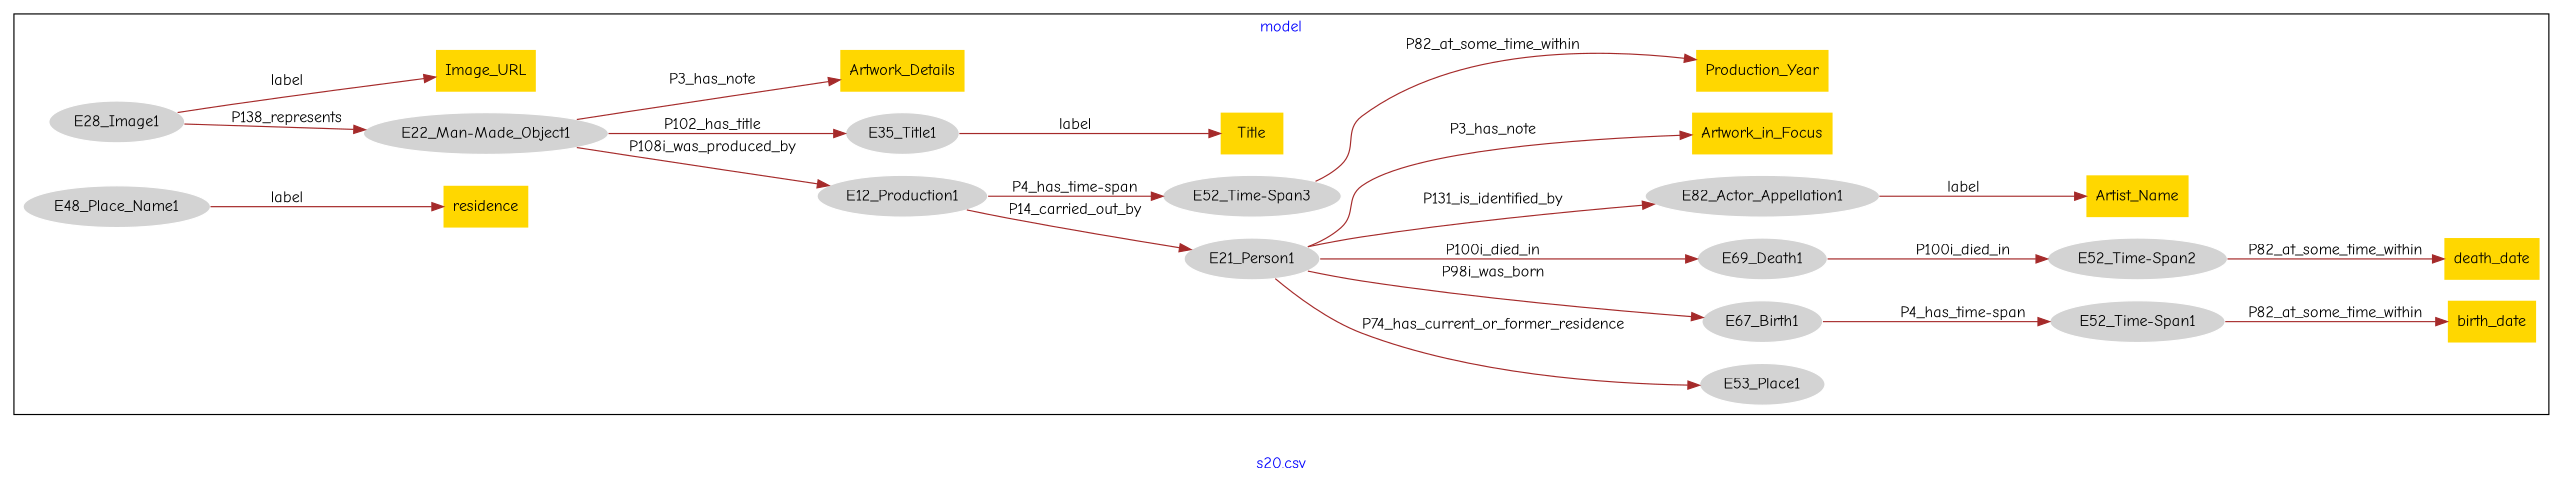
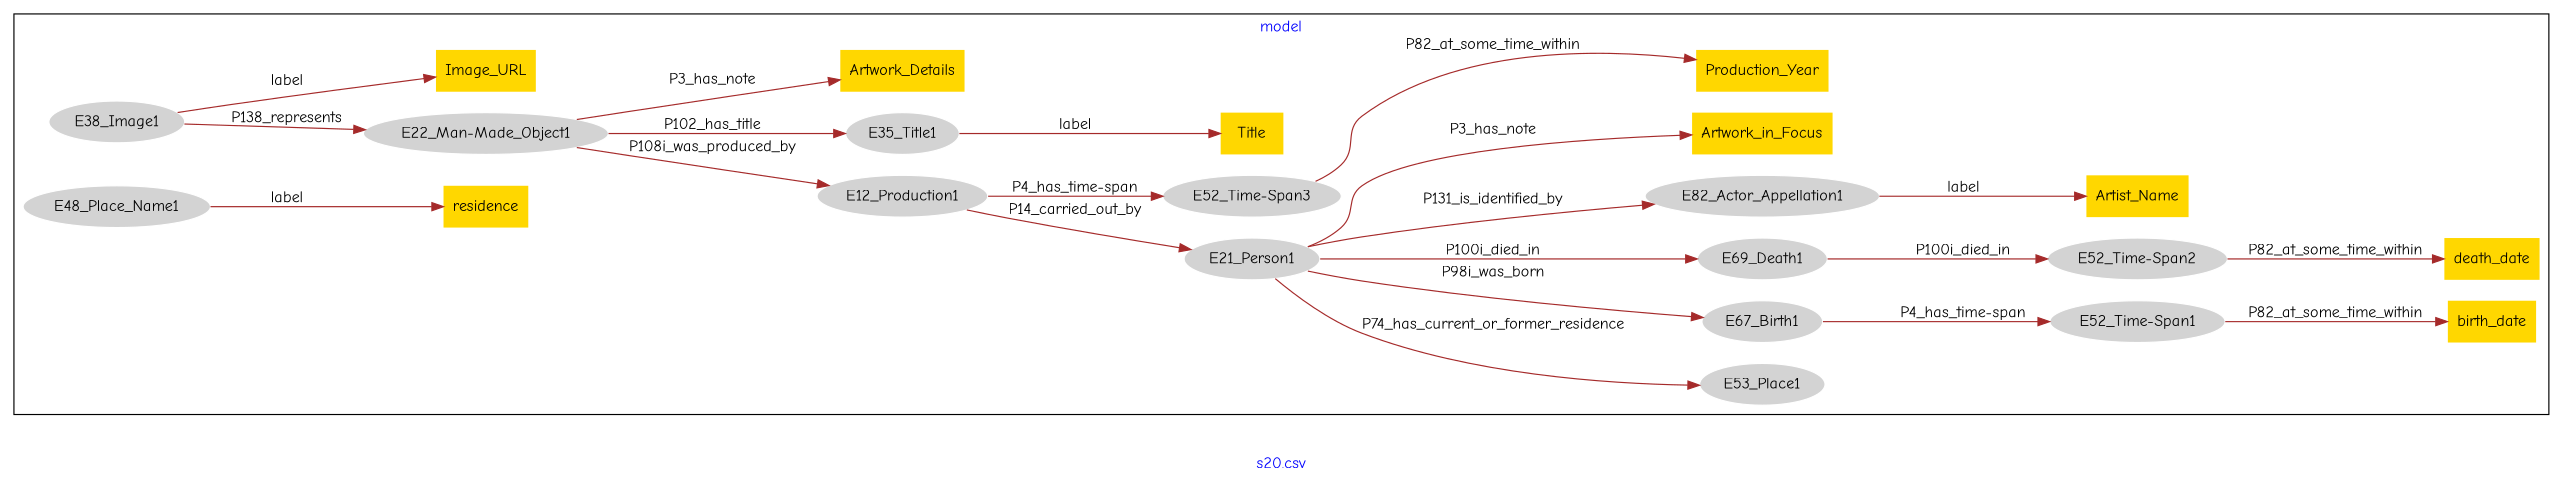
  digraph {
    fontcolor=blue
    fontname="Comic Neue"
    label="s20.csv"
    rankdir=LR
    remincross=true
    node [color=white fillcolor=lightgray fontname="Comic Neue" style=filled]
    edge [color=brown fontcolor=black fontname="Comic Neue"]
    n1 [label=E12_Production1]
    n2 [label=E21_Person1]
    n3 [label="E52_Time-Span3"]
    n4 [label=E53_Place1]
    n5 [label=E67_Birth1]
    n6 [label=E69_Death1]
    n7 [label=E82_Actor_Appellation1]
    n8 [label="E22_Man-Made_Object1"]
    n9 [label=E35_Title1]
-   n10 [label=E28_Image1]
+   n10 [label=E38_Image1]
    n11 [label=E48_Place_Name1]
    n12 [label="E52_Time-Span1"]
    n13 [label="E52_Time-Span2"]
    n14 [fillcolor=gold label=Production_Year shape=plaintext color=""]
    n15 [fillcolor=gold label=Title shape=plaintext color=""]
    n16 [fillcolor=gold label=death_date shape=plaintext color=""]
    n17 [fillcolor=gold label=birth_date shape=plaintext color=""]
    n18 [fillcolor=gold label=Image_URL shape=plaintext color=""]
    n19 [fillcolor=gold label=Artwork_in_Focus shape=plaintext color=""]
    n20 [fillcolor=gold label=Artwork_Details shape=plaintext color=""]
    n21 [fillcolor=gold label=residence shape=plaintext color=""]
    n22 [fillcolor=gold label=Artist_Name shape=plaintext color=""]
    subgraph cluster_1 {
      label=model
      n1
      n2
      n3
      n4
      n5
      n6
      n7
      n8
      n9
      n10
      n11
      n12
      n13
      n14
      n15
      n16
      n17
      n18
      n19
      n20
      n21
      n22
    }
    n1 -> n2 [label=P14_carried_out_by]
    n1 -> n3 [label="P4_has_time-span"]
    n2 -> n4 [label=P74_has_current_or_former_residence]
    n2 -> n5 [label=P98i_was_born]
    n2 -> n6 [label=P100i_died_in]
    n2 -> n7 [label=P131_is_identified_by]
    n2 -> n19 [label=P3_has_note]
    n3 -> n14 [label=P82_at_some_time_within]
    n5 -> n12 [label="P4_has_time-span"]
    n6 -> n13 [label=P100i_died_in]
    n7 -> n22 [label=label]
    n8 -> n1 [label=P108i_was_produced_by]
    n8 -> n9 [label=P102_has_title]
    n8 -> n20 [label=P3_has_note]
    n9 -> n15 [label=label]
    n10 -> n8 [label=P138_represents]
    n10 -> n18 [label=label]
    n11 -> n21 [label=label]
    n12 -> n17 [label=P82_at_some_time_within]
    n13 -> n16 [label=P82_at_some_time_within]
  }
